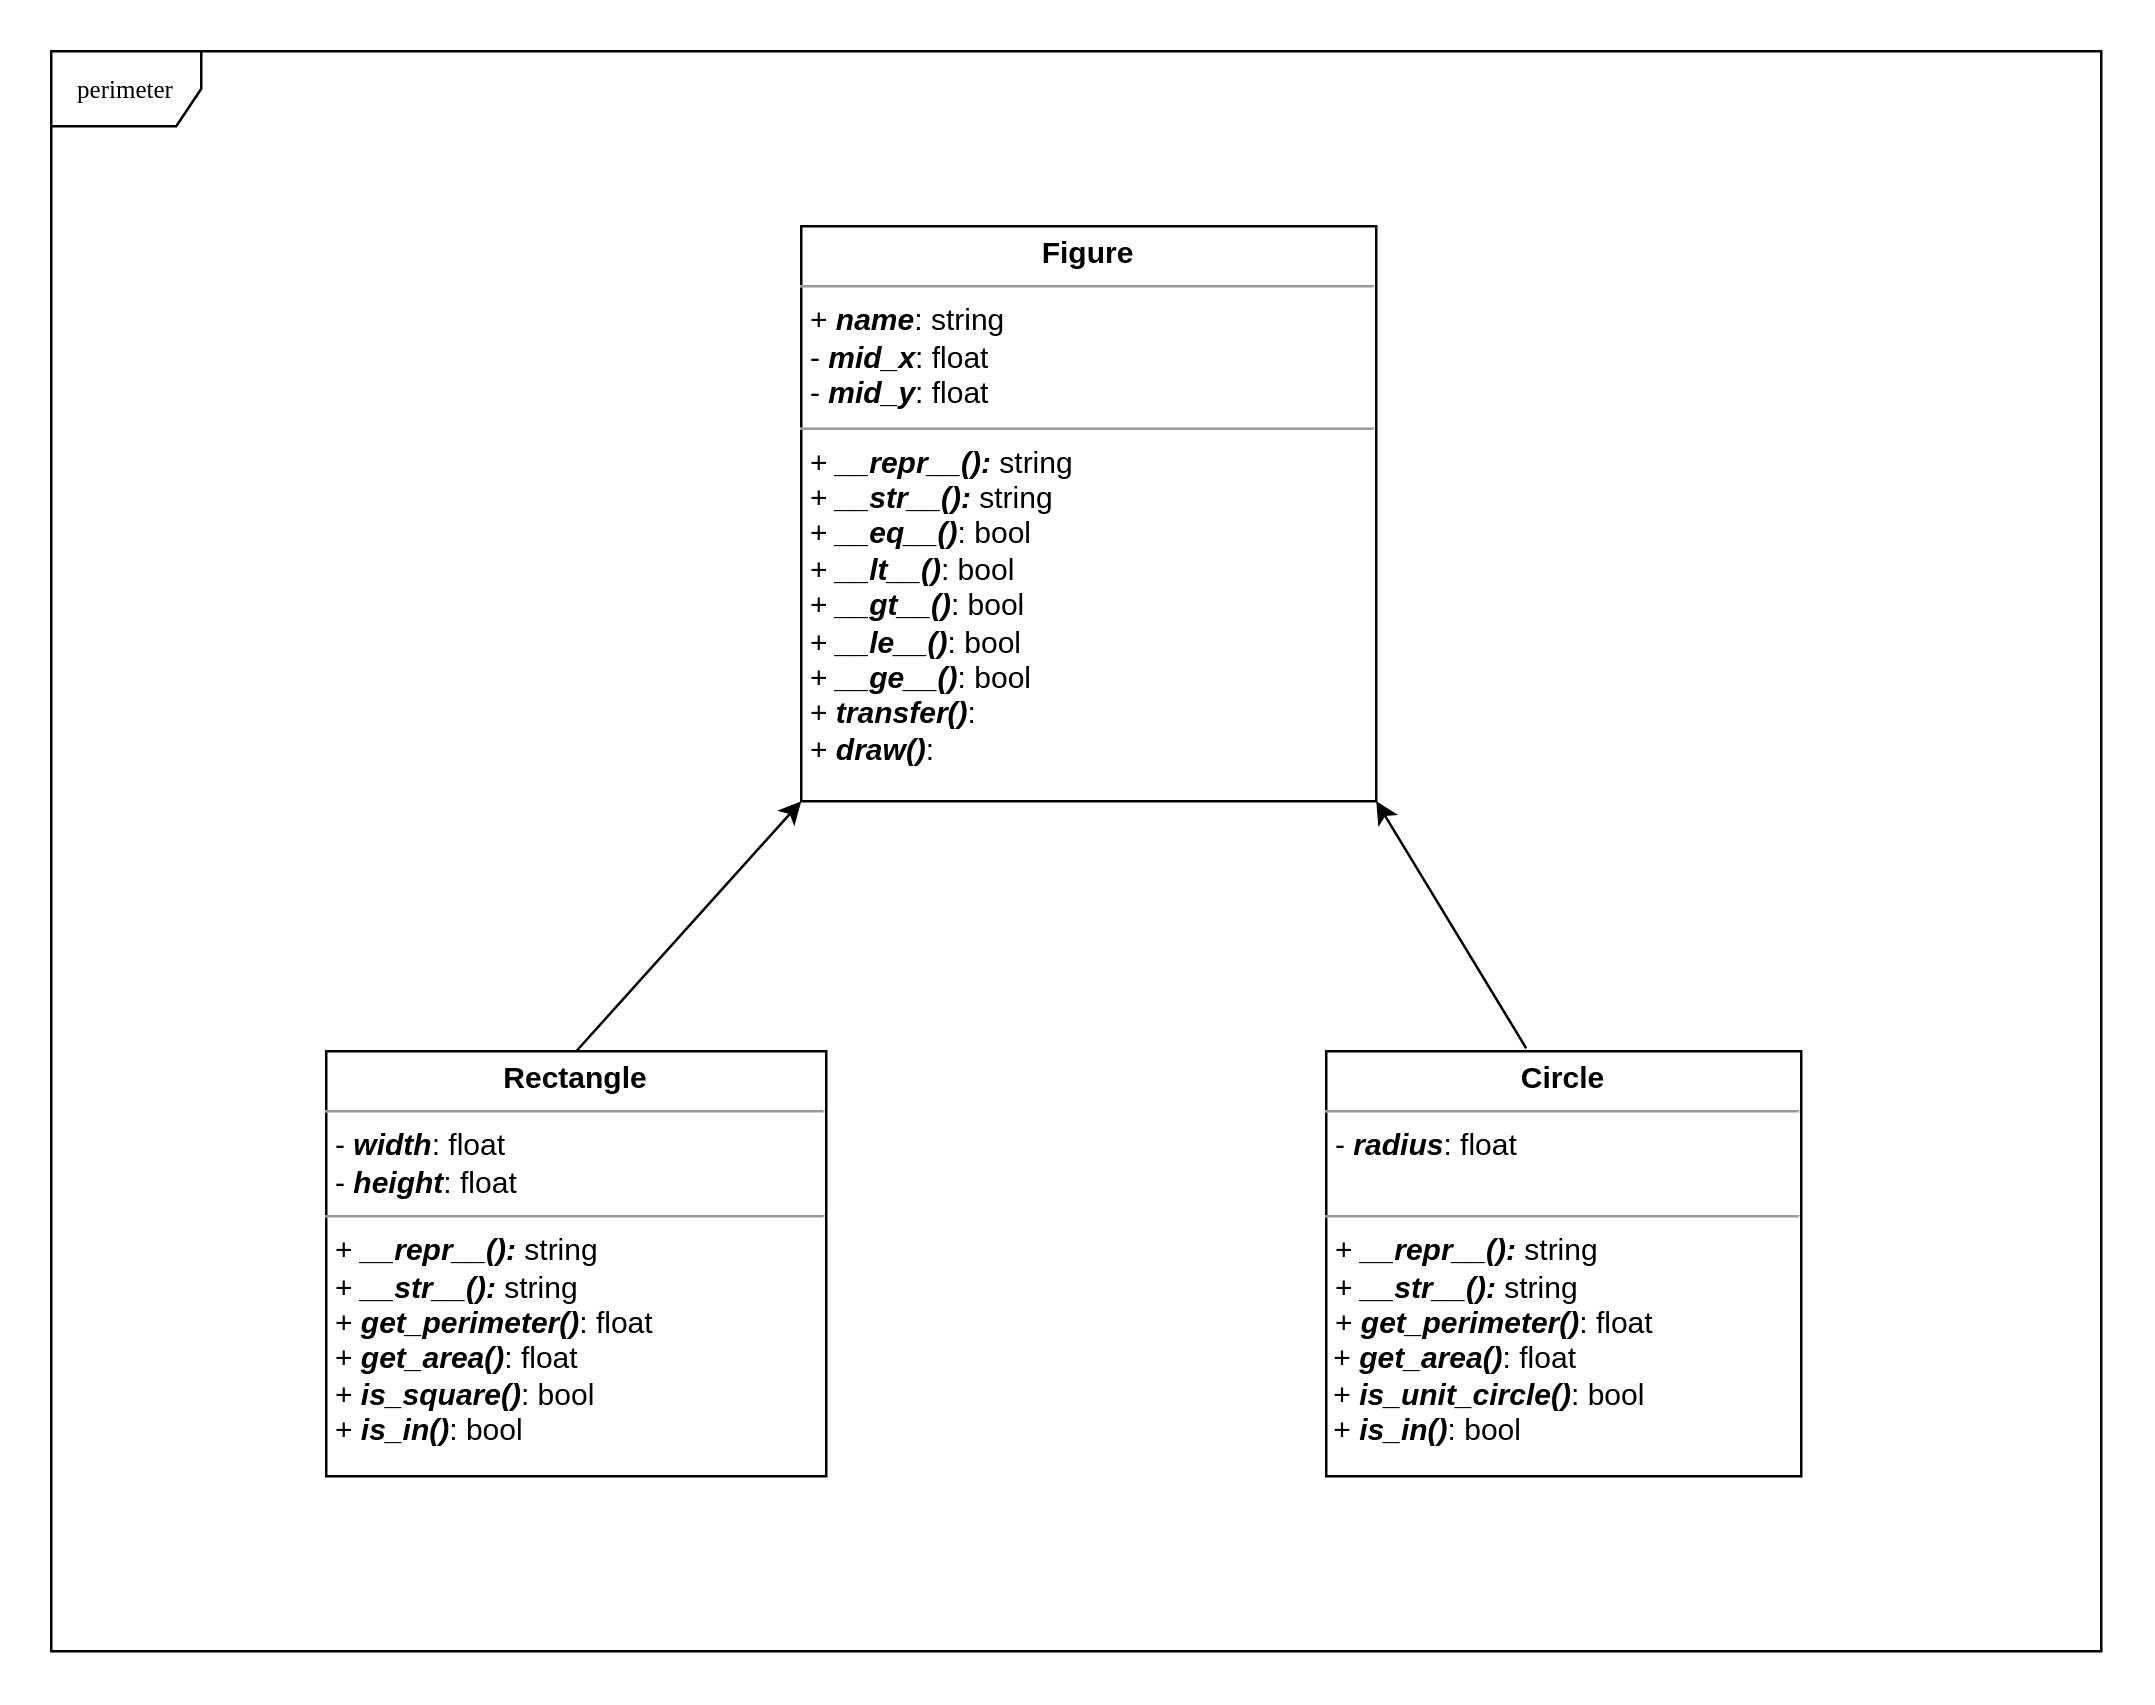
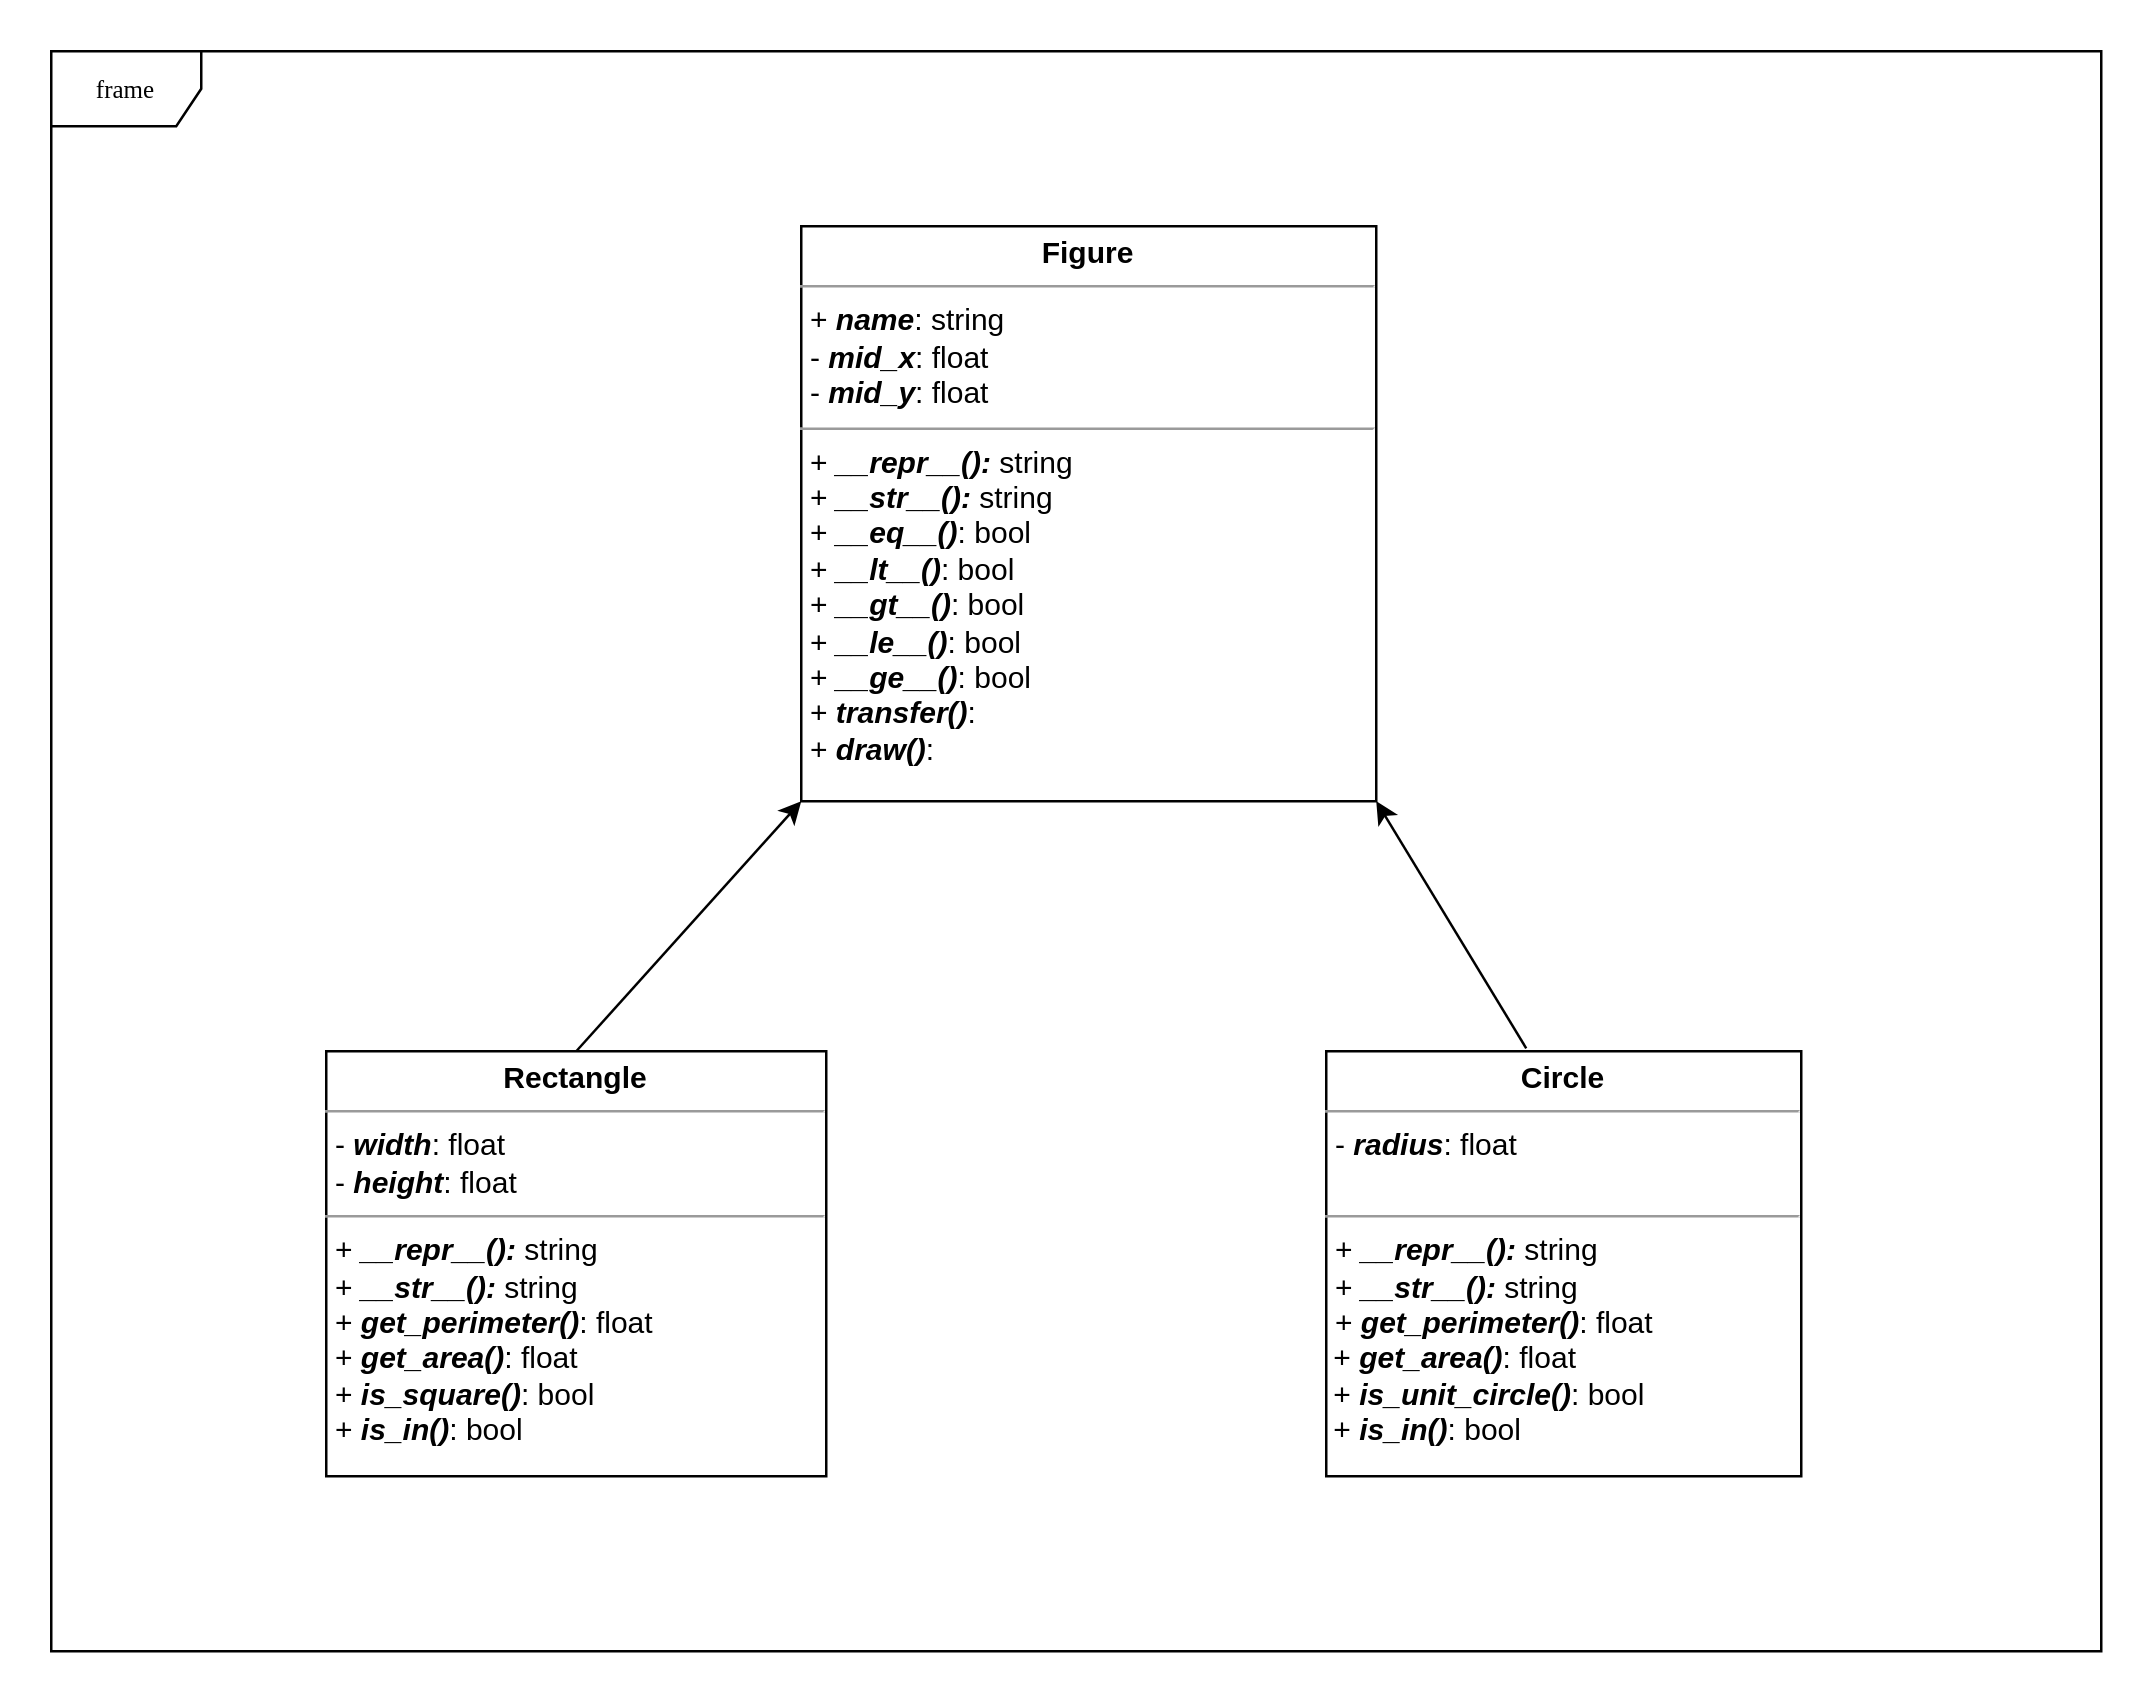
  <mxCell id="0" />
  <mxCell id="1" parent="0" />
- <mxCell id="2" value="perimeter" style="shape=umlFrame;whiteSpace=wrap;html=1;rounded=0;shadow=0;comic=0;labelBackgroundColor=none;strokeWidth=1;fontFamily=Verdana;fontSize=10;align=center;" parent="1" vertex="1"><mxGeometry x="20" y="20" width="820" height="640" as="geometry" /></mxCell>
+ <mxCell id="2" value="frame" style="shape=umlFrame;whiteSpace=wrap;html=1;rounded=0;shadow=0;comic=0;labelBackgroundColor=none;strokeWidth=1;fontFamily=Verdana;fontSize=10;align=center;" parent="1" vertex="1"><mxGeometry x="20" y="20" width="820" height="640" as="geometry" /></mxCell>
  <mxCell id="3" value="&lt;p style=&quot;margin:0px;margin-top:4px;text-align:center;&quot;&gt;&lt;b&gt;Rectangle&lt;/b&gt;&lt;br&gt;&lt;/p&gt;&lt;hr size=&quot;1&quot;&gt;&lt;p style=&quot;margin:0px;margin-left:4px;&quot;&gt;- &lt;b&gt;&lt;i&gt;width&lt;/i&gt;&lt;/b&gt;: float&lt;br&gt;- &lt;b&gt;&lt;i&gt;height&lt;/i&gt;&lt;/b&gt;: float&lt;br&gt;&lt;/p&gt;&lt;hr size=&quot;1&quot;&gt;&lt;p style=&quot;margin:0px;margin-left:4px;&quot;&gt;+ &lt;b&gt;&lt;i&gt;__repr__(): &lt;/i&gt;&lt;/b&gt;string&lt;br&gt;+ &lt;b&gt;&lt;i&gt;__str__(): &lt;/i&gt;&lt;/b&gt;string&lt;/p&gt;&lt;p style=&quot;margin:0px;margin-left:4px;&quot;&gt;+ &lt;b&gt;&lt;i&gt;get_perimeter()&lt;/i&gt;&lt;/b&gt;: float&lt;/p&gt;&lt;p style=&quot;margin:0px;margin-left:4px;&quot;&gt;+ &lt;b&gt;&lt;i&gt;get_area()&lt;/i&gt;&lt;/b&gt;: float&lt;/p&gt;&lt;p style=&quot;margin:0px;margin-left:4px;&quot;&gt;+ &lt;b&gt;&lt;i&gt;is_square()&lt;/i&gt;&lt;/b&gt;: bool&lt;/p&gt;&lt;p style=&quot;margin:0px;margin-left:4px;&quot;&gt;+ &lt;b&gt;&lt;i&gt;is_in()&lt;/i&gt;&lt;/b&gt;: bool&lt;/p&gt;" style="verticalAlign=top;align=left;overflow=fill;fontSize=12;fontFamily=Helvetica;html=1;rounded=0;shadow=0;comic=0;labelBackgroundColor=none;strokeWidth=1" parent="1" vertex="1"><mxGeometry y="420" width="200" height="170" as="geometry" x="130" /></mxCell>
  <mxCell id="4" value="&lt;p style=&quot;margin:0px;margin-top:4px;text-align:center;&quot;&gt;&lt;b&gt;Figure&lt;/b&gt;&lt;br&gt;&lt;/p&gt;&lt;hr size=&quot;1&quot;&gt;&lt;p style=&quot;margin:0px;margin-left:4px;&quot;&gt;+ &lt;b&gt;&lt;i&gt;name&lt;/i&gt;&lt;/b&gt;: string&lt;br&gt;- &lt;b&gt;&lt;i&gt;mid_x&lt;/i&gt;&lt;/b&gt;: float&lt;/p&gt;&lt;p style=&quot;margin:0px;margin-left:4px;&quot;&gt;- &lt;b&gt;&lt;i&gt;mid_y&lt;/i&gt;&lt;/b&gt;: float&lt;/p&gt;&lt;hr size=&quot;1&quot;&gt;&lt;p style=&quot;margin:0px;margin-left:4px;&quot;&gt;+ &lt;b&gt;&lt;i&gt;__repr__(): &lt;/i&gt;&lt;/b&gt;string&lt;br&gt;+ &lt;b&gt;&lt;i&gt;__str__(): &lt;/i&gt;&lt;/b&gt;string&lt;/p&gt;&lt;p style=&quot;margin:0px;margin-left:4px;&quot;&gt;+ &lt;b&gt;&lt;i&gt;__eq__()&lt;/i&gt;&lt;/b&gt;: bool&lt;/p&gt;&lt;p style=&quot;margin:0px;margin-left:4px;&quot;&gt;+&lt;b&gt;&lt;i&gt; __lt__()&lt;/i&gt;&lt;/b&gt;: bool&lt;/p&gt;&lt;p style=&quot;margin:0px;margin-left:4px;&quot;&gt;+ &lt;b&gt;&lt;i&gt;__gt__()&lt;/i&gt;&lt;/b&gt;: bool&lt;/p&gt;&lt;p style=&quot;margin:0px;margin-left:4px;&quot;&gt;+ &lt;b&gt;&lt;i&gt;__le__()&lt;/i&gt;&lt;/b&gt;: bool&lt;/p&gt;&lt;p style=&quot;margin:0px;margin-left:4px;&quot;&gt;+ &lt;b&gt;&lt;i&gt;__ge__()&lt;/i&gt;&lt;/b&gt;: bool&lt;/p&gt;&lt;p style=&quot;margin:0px;margin-left:4px;&quot;&gt;+ &lt;b&gt;&lt;i&gt;transfer()&lt;/i&gt;&lt;/b&gt;:&lt;/p&gt;&lt;p style=&quot;margin:0px;margin-left:4px;&quot;&gt;+ &lt;b&gt;&lt;i&gt;draw()&lt;/i&gt;&lt;/b&gt;:&lt;/p&gt;&lt;p style=&quot;margin:0px;margin-left:4px;&quot;&gt;&lt;br&gt;&lt;/p&gt;&lt;p style=&quot;margin:0px;margin-left:4px;&quot;&gt;&lt;br&gt;&lt;/p&gt;&lt;p style=&quot;margin:0px;margin-left:4px;&quot;&gt;&lt;br&gt;&lt;/p&gt;&lt;p style=&quot;margin:0px;margin-left:4px;&quot;&gt;&lt;br&gt;&lt;/p&gt;" style="verticalAlign=top;align=left;overflow=fill;fontSize=12;fontFamily=Helvetica;html=1;rounded=0;shadow=0;comic=0;labelBackgroundColor=none;strokeWidth=1" parent="1" vertex="1"><mxGeometry x="320" y="90" width="230" height="230" as="geometry" /></mxCell>
  <mxCell id="5" value="&lt;p style=&quot;margin:0px;margin-top:4px;text-align:center;&quot;&gt;&lt;b&gt;Circle&lt;/b&gt;&lt;br&gt;&lt;/p&gt;&lt;hr size=&quot;1&quot;&gt;&lt;p style=&quot;margin:0px;margin-left:4px;&quot;&gt;- &lt;b&gt;&lt;i&gt;radius&lt;/i&gt;&lt;/b&gt;: float&lt;br&gt;&lt;br&gt;&lt;/p&gt;&lt;hr size=&quot;1&quot;&gt;&lt;p style=&quot;margin:0px;margin-left:4px;&quot;&gt;+ &lt;b&gt;&lt;i&gt;__repr__(): &lt;/i&gt;&lt;/b&gt;string&lt;br&gt;+ &lt;b&gt;&lt;i&gt;__str__(): &lt;/i&gt;&lt;/b&gt;string&lt;/p&gt;&lt;p style=&quot;margin:0px;margin-left:4px;&quot;&gt;+ &lt;b&gt;&lt;i&gt;get_perimeter()&lt;/i&gt;&lt;/b&gt;: float&lt;/p&gt;&lt;div&gt;&amp;nbsp;+ &lt;b&gt;&lt;i&gt;get_area()&lt;/i&gt;&lt;/b&gt;: float&lt;/div&gt;&lt;div&gt;&amp;nbsp;+ &lt;b&gt;&lt;i&gt;is_unit_circle()&lt;/i&gt;&lt;/b&gt;: bool&lt;/div&gt;&lt;div&gt;&amp;nbsp;+ &lt;b&gt;&lt;i&gt;is_in()&lt;/i&gt;&lt;/b&gt;: bool&lt;/div&gt;&lt;p style=&quot;margin:0px;margin-left:4px;&quot;&gt;&lt;/p&gt;" style="verticalAlign=top;align=left;overflow=fill;fontSize=12;fontFamily=Helvetica;html=1;rounded=0;shadow=0;comic=0;labelBackgroundColor=none;strokeWidth=1" parent="1" vertex="1"><mxGeometry x="530" y="420" width="190" height="170" as="geometry" /></mxCell>
  <mxCell id="6" value="" style="endArrow=classic;html=1;rounded=0;entryX=0;entryY=1;entryDx=0;entryDy=0;exitX=0.5;exitY=0;exitDx=0;exitDy=0;" parent="1" source="3" target="4" edge="1"><mxGeometry width="50" height="50" relative="1" as="geometry"><mxPoint x="230" y="300" as="sourcePoint" /><mxPoint x="280" y="250" as="targetPoint" /></mxGeometry></mxCell>
  <mxCell id="7" value="" style="endArrow=classic;html=1;rounded=0;entryX=1;entryY=1;entryDx=0;entryDy=0;exitX=0.421;exitY=-0.007;exitDx=0;exitDy=0;exitPerimeter=0;" parent="1" source="5" target="4" edge="1"><mxGeometry width="50" height="50" relative="1" as="geometry"><mxPoint x="570" y="300" as="sourcePoint" /><mxPoint x="620" y="250" as="targetPoint" /></mxGeometry></mxCell>
